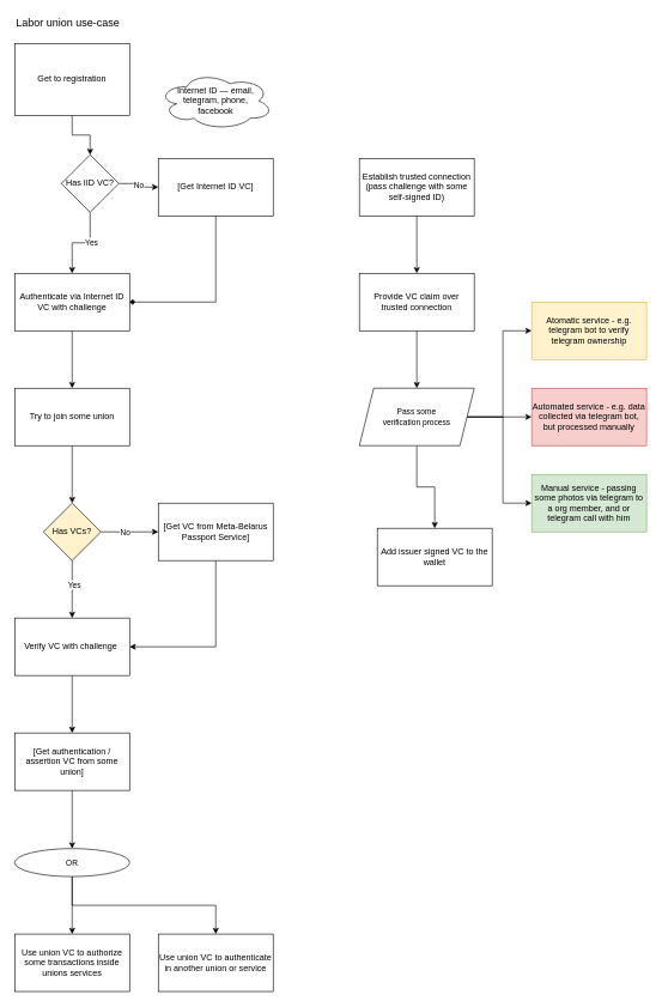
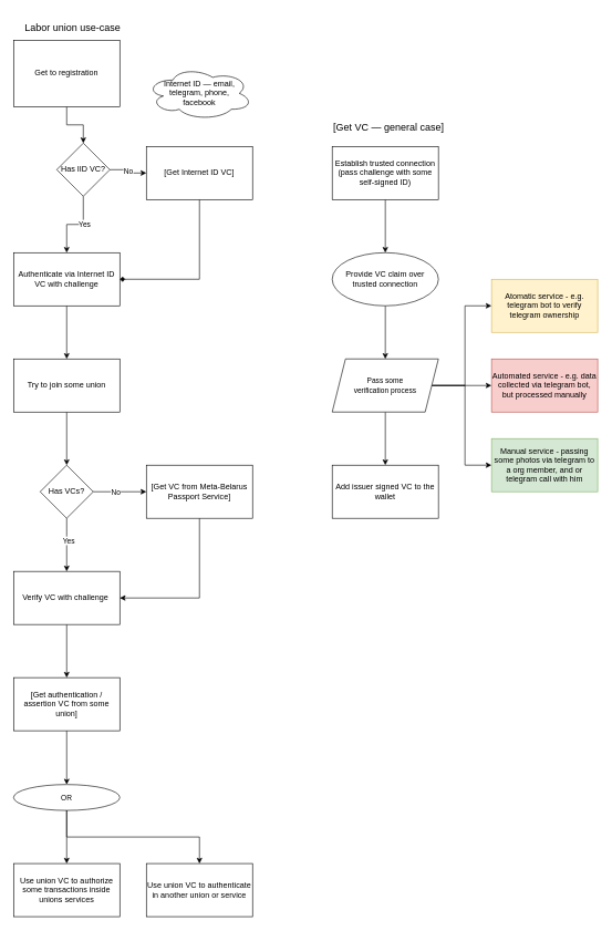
  <mxCell id="0" />
  <mxCell id="1" parent="0" />
  <mxCell id="2" style="edgeStyle=orthogonalEdgeStyle;rounded=0;orthogonalLoop=1;jettySize=auto;html=1;exitX=0.5;exitY=1;exitDx=0;exitDy=0;" edge="1" parent="1" source="3" target="7"><mxGeometry relative="1" as="geometry" /></mxCell>
  <mxCell id="3" value="Get to registration" style="rounded=0;whiteSpace=wrap;html=1;" vertex="1" parent="1"><mxGeometry x="20" y="60" width="160" height="100" as="geometry" /></mxCell>
  <mxCell id="4" value="No" style="edgeStyle=orthogonalEdgeStyle;rounded=0;orthogonalLoop=1;jettySize=auto;html=1;exitX=1;exitY=0.5;exitDx=0;exitDy=0;" edge="1" parent="1" source="7" target="9"><mxGeometry relative="1" as="geometry" /></mxCell>
  <mxCell id="5" style="edgeStyle=orthogonalEdgeStyle;rounded=0;orthogonalLoop=1;jettySize=auto;html=1;exitX=0.5;exitY=1;exitDx=0;exitDy=0;" edge="1" parent="1" source="7" target="11"><mxGeometry relative="1" as="geometry" /></mxCell>
  <mxCell id="6" value="Yes" style="edgeLabel;html=1;align=center;verticalAlign=middle;resizable=0;points=[];" vertex="1" connectable="0" parent="5"><mxGeometry x="-0.25" y="1" relative="1" as="geometry"><mxPoint as="offset" /></mxGeometry></mxCell>
  <mxCell id="7" value="Has IID VC?" style="rhombus;whiteSpace=wrap;html=1;" vertex="1" parent="1"><mxGeometry x="85" y="215" width="80" height="80" as="geometry" /></mxCell>
  <mxCell id="8" style="edgeStyle=orthogonalEdgeStyle;rounded=0;orthogonalLoop=1;jettySize=auto;html=1;exitX=0.5;exitY=1;exitDx=0;exitDy=0;entryX=1;entryY=0.5;entryDx=0;entryDy=0;endArrow=diamond;" edge="1" parent="1" source="9" target="11"><mxGeometry relative="1" as="geometry" /></mxCell>
  <mxCell id="9" value="[Get Internet ID VC]" style="rounded=0;whiteSpace=wrap;html=1;" vertex="1" parent="1"><mxGeometry x="220" y="220" width="160" height="80" as="geometry" /></mxCell>
  <mxCell id="10" style="edgeStyle=orthogonalEdgeStyle;rounded=0;orthogonalLoop=1;jettySize=auto;html=1;exitX=0.5;exitY=1;exitDx=0;exitDy=0;entryX=0.5;entryY=0;entryDx=0;entryDy=0;" edge="1" parent="1" source="11" target="14"><mxGeometry relative="1" as="geometry" /></mxCell>
  <mxCell id="11" value="Authenticate via Internet ID VC with challenge" style="rounded=0;whiteSpace=wrap;html=1;" vertex="1" parent="1"><mxGeometry x="20" y="380" width="160" height="80" as="geometry" /></mxCell>
  <mxCell id="12" value="Internet ID — email, telegram, phone, &lt;br&gt;facebook" style="ellipse;shape=cloud;whiteSpace=wrap;html=1;" vertex="1" parent="1"><mxGeometry x="220" y="100" width="160" height="80" as="geometry" /></mxCell>
  <mxCell id="13" style="edgeStyle=orthogonalEdgeStyle;rounded=0;orthogonalLoop=1;jettySize=auto;html=1;exitX=0.5;exitY=1;exitDx=0;exitDy=0;entryX=0.5;entryY=0;entryDx=0;entryDy=0;fontSize=15;endArrow=classic;endFill=1;" edge="1" parent="1" source="14" target="20"><mxGeometry relative="1" as="geometry" /></mxCell>
  <mxCell id="14" value="Try to join some union" style="rounded=0;whiteSpace=wrap;html=1;" vertex="1" parent="1"><mxGeometry x="20" y="540" width="160" height="80" as="geometry" /></mxCell>
- <mxCell id="15" value="Labor union use-case" style="text;html=1;strokeColor=none;fillColor=none;align=left;verticalAlign=middle;whiteSpace=wrap;rounded=0;fontSize=15;" vertex="1" parent="1"><mxGeometry x="20" y="20" width="200" height="20" as="geometry" /></mxCell>
+ <mxCell id="15" value="Labor union use-case" style="text;html=1;strokeColor=none;fillColor=none;align=left;verticalAlign=middle;whiteSpace=wrap;rounded=0;fontSize=15;" vertex="1" parent="1"><mxGeometry x="35" y="30" width="200" height="20" as="geometry" /></mxCell>
  <mxCell id="16" style="edgeStyle=orthogonalEdgeStyle;rounded=0;orthogonalLoop=1;jettySize=auto;html=1;exitX=0.5;exitY=1;exitDx=0;exitDy=0;fontSize=15;endArrow=classic;endFill=1;" edge="1" parent="1" source="20" target="22"><mxGeometry relative="1" as="geometry" /></mxCell>
  <mxCell id="17" value="Yes" style="edgeLabel;html=1;align=center;verticalAlign=middle;resizable=0;points=[];fontSize=11;" vertex="1" connectable="0" parent="16"><mxGeometry x="-0.175" y="2" relative="1" as="geometry"><mxPoint as="offset" /></mxGeometry></mxCell>
  <mxCell id="18" style="edgeStyle=orthogonalEdgeStyle;rounded=0;orthogonalLoop=1;jettySize=auto;html=1;exitX=1;exitY=0.5;exitDx=0;exitDy=0;fontSize=11;endArrow=classic;endFill=1;" edge="1" parent="1" source="20" target="24"><mxGeometry relative="1" as="geometry" /></mxCell>
  <mxCell id="19" value="No" style="edgeLabel;html=1;align=center;verticalAlign=middle;resizable=0;points=[];fontSize=11;" vertex="1" connectable="0" parent="18"><mxGeometry x="-0.175" y="-1" relative="1" as="geometry"><mxPoint as="offset" /></mxGeometry></mxCell>
- <mxCell id="20" value="Has VCs?" style="rhombus;whiteSpace=wrap;html=1;fillColor=#fff2cc;" vertex="1" parent="1"><mxGeometry x="60" y="700" width="80" height="80" as="geometry" /></mxCell>
+ <mxCell id="20" value="Has VCs?" style="rhombus;whiteSpace=wrap;html=1;" vertex="1" parent="1"><mxGeometry x="60" y="700" width="80" height="80" as="geometry" /></mxCell>
  <mxCell id="21" style="edgeStyle=orthogonalEdgeStyle;rounded=0;orthogonalLoop=1;jettySize=auto;html=1;exitX=0.5;exitY=1;exitDx=0;exitDy=0;entryX=0.5;entryY=0;entryDx=0;entryDy=0;fontSize=11;endArrow=classic;endFill=1;" edge="1" parent="1" source="22" target="26"><mxGeometry relative="1" as="geometry" /></mxCell>
  <mxCell id="22" value="Verify VC with challenge&amp;nbsp;" style="rounded=0;whiteSpace=wrap;html=1;" vertex="1" parent="1"><mxGeometry x="20" y="860" width="160" height="80" as="geometry" /></mxCell>
  <mxCell id="23" style="edgeStyle=orthogonalEdgeStyle;rounded=0;orthogonalLoop=1;jettySize=auto;html=1;exitX=0.5;exitY=1;exitDx=0;exitDy=0;entryX=1;entryY=0.5;entryDx=0;entryDy=0;fontSize=11;endArrow=classic;endFill=1;" edge="1" parent="1" source="24" target="22"><mxGeometry relative="1" as="geometry" /></mxCell>
  <mxCell id="24" value="[Get VC from Meta-Belarus Passport Service]" style="rounded=0;whiteSpace=wrap;html=1;" vertex="1" parent="1"><mxGeometry x="220" y="700" width="160" height="80" as="geometry" /></mxCell>
  <mxCell id="25" style="edgeStyle=orthogonalEdgeStyle;rounded=0;orthogonalLoop=1;jettySize=auto;html=1;exitX=0.5;exitY=1;exitDx=0;exitDy=0;fontSize=11;endArrow=classic;endFill=1;" edge="1" parent="1" source="26" target="30"><mxGeometry relative="1" as="geometry" /></mxCell>
  <mxCell id="26" value="[Get authentication / assertion VC from some union]" style="rounded=0;whiteSpace=wrap;html=1;" vertex="1" parent="1"><mxGeometry x="20" y="1020" width="160" height="80" as="geometry" /></mxCell>
  <mxCell id="27" value="Use union VC to authorize some transactions inside unions services" style="rounded=0;whiteSpace=wrap;html=1;" vertex="1" parent="1"><mxGeometry x="20" y="1300" width="160" height="80" as="geometry" /></mxCell>
  <mxCell id="28" style="edgeStyle=orthogonalEdgeStyle;rounded=0;orthogonalLoop=1;jettySize=auto;html=1;exitX=0.5;exitY=1;exitDx=0;exitDy=0;entryX=0.5;entryY=0;entryDx=0;entryDy=0;fontSize=11;endArrow=classic;endFill=1;" edge="1" parent="1" source="30" target="27"><mxGeometry relative="1" as="geometry" /></mxCell>
  <mxCell id="29" style="edgeStyle=orthogonalEdgeStyle;rounded=0;orthogonalLoop=1;jettySize=auto;html=1;exitX=0.5;exitY=1;exitDx=0;exitDy=0;fontSize=11;endArrow=classic;endFill=1;" edge="1" parent="1" source="30" target="31"><mxGeometry relative="1" as="geometry" /></mxCell>
  <mxCell id="30" value="OR" style="ellipse;whiteSpace=wrap;html=1;fontSize=11;align=center;" vertex="1" parent="1"><mxGeometry x="20" y="1181" width="160" height="39" as="geometry" /></mxCell>
  <mxCell id="31" value="Use union VC to authenticate in another union or service" style="rounded=0;whiteSpace=wrap;html=1;" vertex="1" parent="1"><mxGeometry x="220" y="1300" width="160" height="80" as="geometry" /></mxCell>
  <mxCell id="32" style="edgeStyle=orthogonalEdgeStyle;rounded=0;orthogonalLoop=1;jettySize=auto;html=1;exitX=0.5;exitY=1;exitDx=0;exitDy=0;fontSize=15;endArrow=classic;endFill=1;" edge="1" parent="1" source="33" target="35"><mxGeometry relative="1" as="geometry" /></mxCell>
  <mxCell id="33" value="Establish trusted connection (pass challenge with some self-signed ID)" style="rounded=0;whiteSpace=wrap;html=1;" vertex="1" parent="1"><mxGeometry x="500" y="220" width="160" height="80" as="geometry" /></mxCell>
  <mxCell id="34" style="edgeStyle=orthogonalEdgeStyle;rounded=0;orthogonalLoop=1;jettySize=auto;html=1;exitX=0.5;exitY=1;exitDx=0;exitDy=0;fontSize=11;endArrow=classic;endFill=1;" edge="1" parent="1" source="35" target="41"><mxGeometry relative="1" as="geometry" /></mxCell>
- <mxCell id="35" value="Provide VC claim over trusted connection" style="rounded=0;whiteSpace=wrap;html=1;" vertex="1" parent="1"><mxGeometry x="500" y="380" width="160" height="80" as="geometry" /></mxCell>
+ <mxCell id="35" value="Provide VC claim over trusted connection" style="ellipse;whiteSpace=wrap;html=1;" vertex="1" parent="1"><mxGeometry x="500" y="380" width="160" height="80" as="geometry" /></mxCell>
+ <mxCell id="36" value="&lt;span style=&quot;font-size: 15px; text-align: center;&quot;&gt;[Get VC — general case]&lt;/span&gt;" style="text;html=1;strokeColor=none;fillColor=none;align=left;verticalAlign=middle;whiteSpace=wrap;rounded=0;fontSize=15;" vertex="1" parent="1"><mxGeometry x="500" y="180" width="200" height="20" as="geometry" /></mxCell>
  <mxCell id="37" style="edgeStyle=orthogonalEdgeStyle;rounded=0;orthogonalLoop=1;jettySize=auto;html=1;exitX=0.5;exitY=1;exitDx=0;exitDy=0;entryX=0.5;entryY=0;entryDx=0;entryDy=0;fontSize=11;endArrow=classic;endFill=1;" edge="1" parent="1" source="41" target="42"><mxGeometry relative="1" as="geometry" /></mxCell>
  <mxCell id="38" style="edgeStyle=orthogonalEdgeStyle;rounded=0;orthogonalLoop=1;jettySize=auto;html=1;exitX=1;exitY=0.5;exitDx=0;exitDy=0;entryX=0;entryY=0.5;entryDx=0;entryDy=0;fontSize=11;endArrow=classic;endFill=1;" edge="1" parent="1" source="41" target="43"><mxGeometry relative="1" as="geometry" /></mxCell>
  <mxCell id="39" style="edgeStyle=orthogonalEdgeStyle;rounded=0;orthogonalLoop=1;jettySize=auto;html=1;exitX=1;exitY=0.5;exitDx=0;exitDy=0;entryX=0;entryY=0.5;entryDx=0;entryDy=0;fontSize=11;endArrow=classic;endFill=1;" edge="1" parent="1" source="41" target="44"><mxGeometry relative="1" as="geometry" /></mxCell>
  <mxCell id="40" style="edgeStyle=orthogonalEdgeStyle;rounded=0;orthogonalLoop=1;jettySize=auto;html=1;exitX=1;exitY=0.5;exitDx=0;exitDy=0;fontSize=11;endArrow=classic;endFill=1;" edge="1" parent="1" source="41" target="45"><mxGeometry relative="1" as="geometry" /></mxCell>
  <mxCell id="41" value="Pass some &lt;br&gt;verification process" style="shape=parallelogram;perimeter=parallelogramPerimeter;whiteSpace=wrap;html=1;fixedSize=1;fontSize=11;align=center;" vertex="1" parent="1"><mxGeometry x="500" y="540" width="160" height="80" as="geometry" /></mxCell>
- <mxCell id="42" value="Add issuer signed VC to the wallet" style="rounded=0;whiteSpace=wrap;html=1;" vertex="1" parent="1"><mxGeometry x="525" y="735" width="160" height="80" as="geometry" /></mxCell>
+ <mxCell id="42" value="Add issuer signed VC to the wallet" style="rounded=0;whiteSpace=wrap;html=1;" vertex="1" parent="1"><mxGeometry x="500" y="700" width="160" height="80" as="geometry" /></mxCell>
  <mxCell id="43" value="Atomatic service - e.g. telegram bot to verify telegram ownership" style="rounded=0;whiteSpace=wrap;html=1;fillColor=#fff2cc;strokeColor=#d6b656;" vertex="1" parent="1"><mxGeometry x="740" y="420" width="160" height="80" as="geometry" /></mxCell>
  <mxCell id="44" value="Manual service - passing some photos via telegram to a org member, and or telegram call with him" style="rounded=0;whiteSpace=wrap;html=1;fillColor=#d5e8d4;strokeColor=#82b366;" vertex="1" parent="1"><mxGeometry x="740" y="660" width="160" height="80" as="geometry" /></mxCell>
  <mxCell id="45" value="Automated service - e.g. data collected via telegram bot, but processed manually" style="rounded=0;whiteSpace=wrap;html=1;fillColor=#f8cecc;strokeColor=#b85450;" vertex="1" parent="1"><mxGeometry x="740" y="540" width="160" height="80" as="geometry" /></mxCell>
